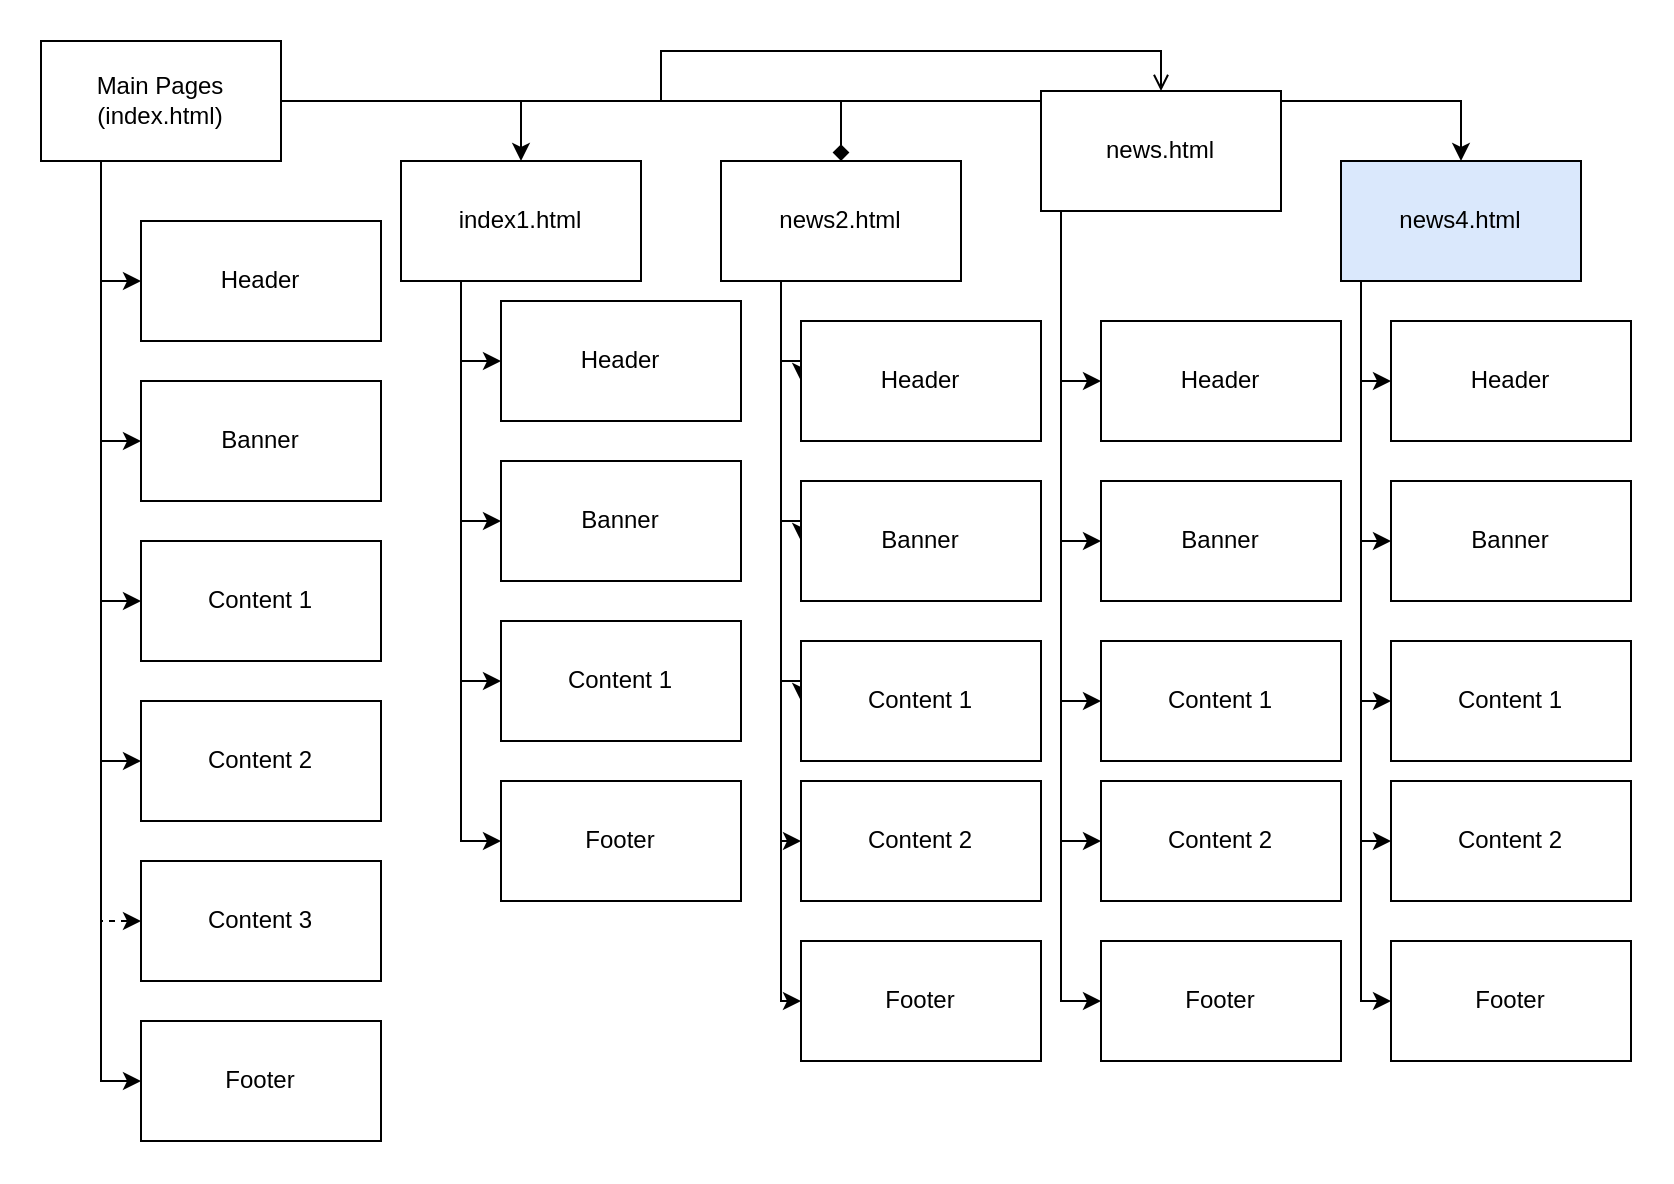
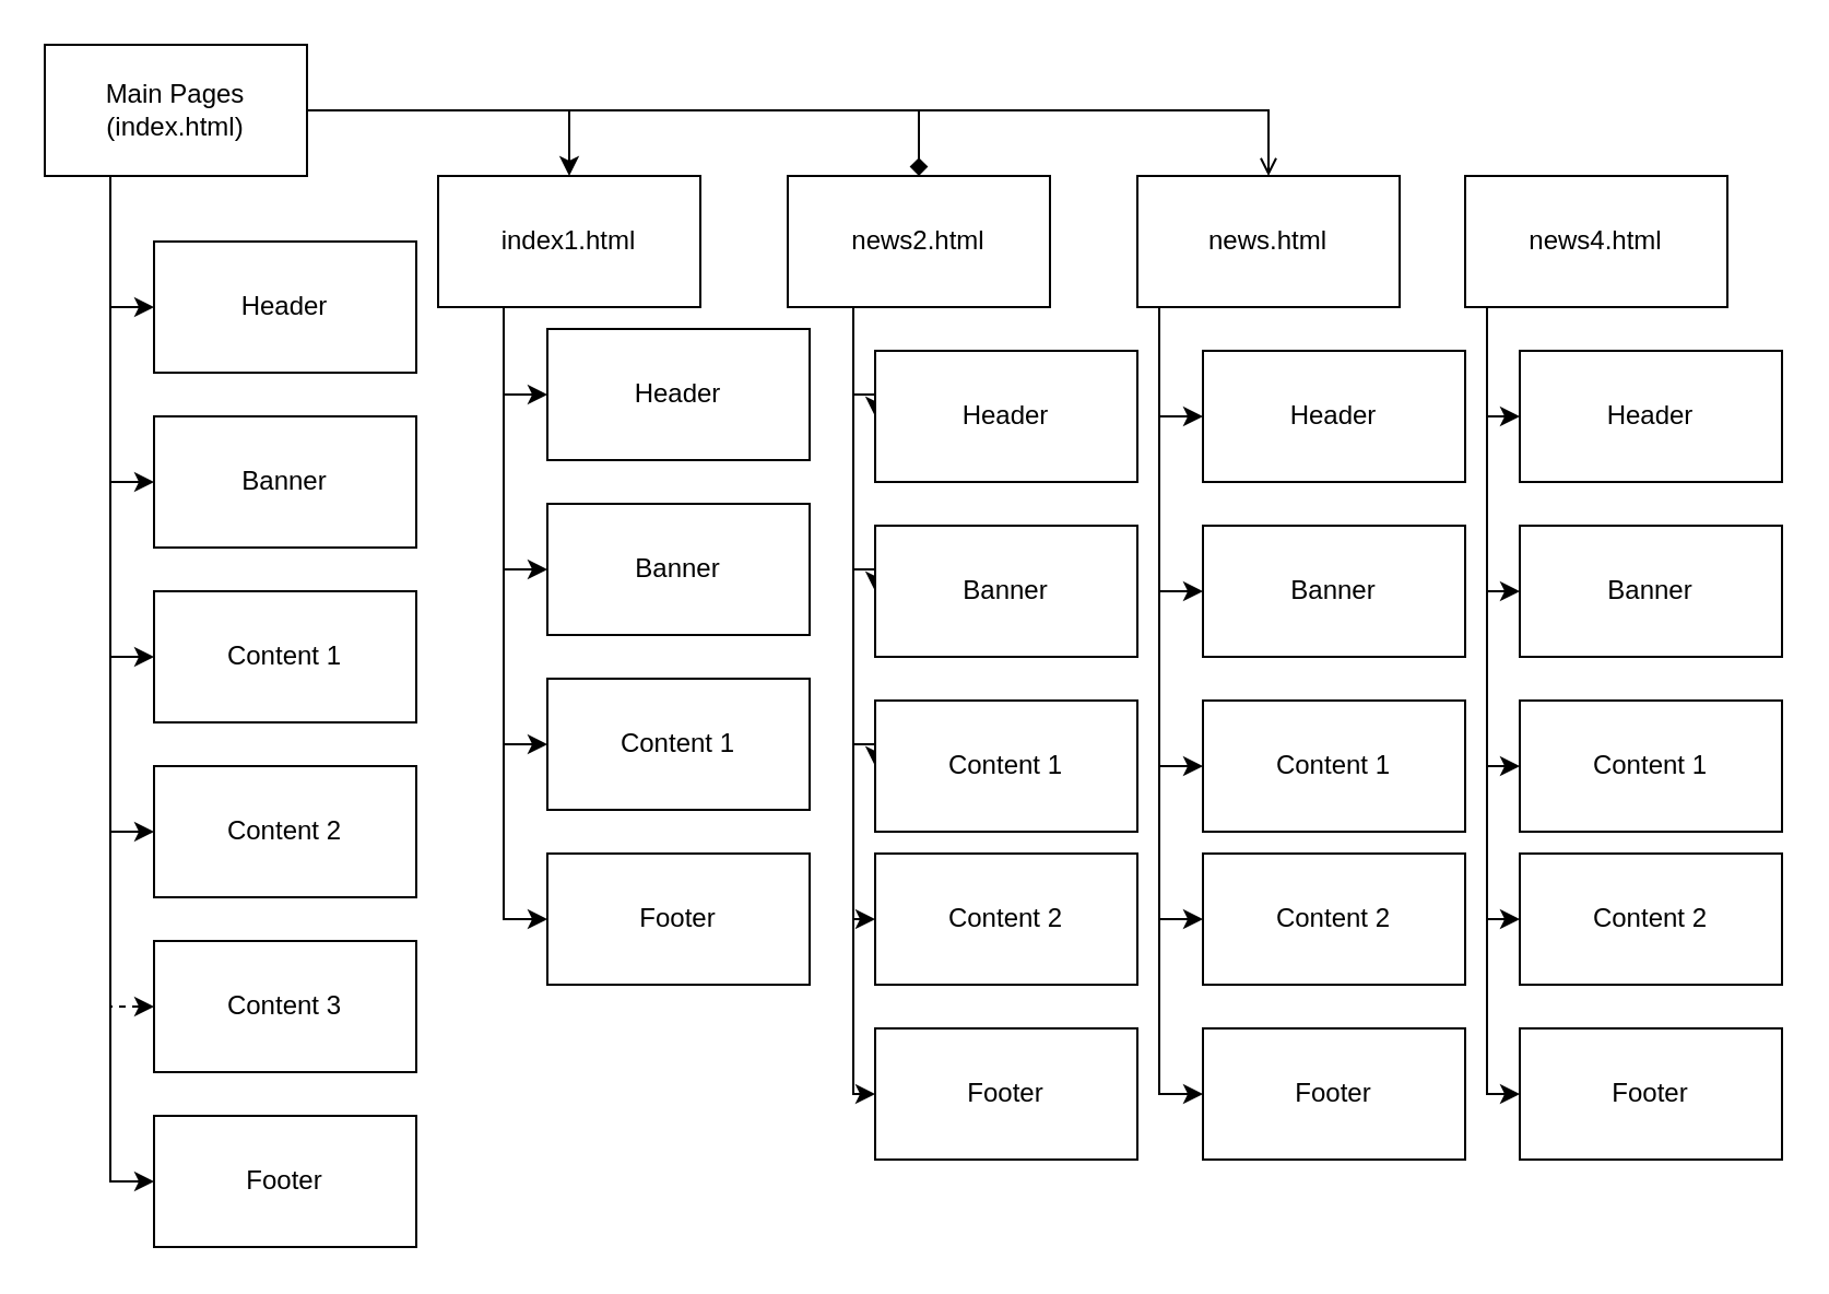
  <mxCell id="0" />
  <mxCell id="1" parent="0" />
  <mxCell id="2" style="edgeStyle=orthogonalEdgeStyle;rounded=0;orthogonalLoop=1;jettySize=auto;html=1;entryX=0;entryY=0.5;entryDx=0;entryDy=0;exitX=0.25;exitY=1;exitDx=0;exitDy=0;" edge="1" parent="1" source="12" target="13"><mxGeometry relative="1" as="geometry" /></mxCell>
  <mxCell id="3" style="edgeStyle=orthogonalEdgeStyle;rounded=0;orthogonalLoop=1;jettySize=auto;html=1;entryX=0;entryY=0.5;entryDx=0;entryDy=0;exitX=0.25;exitY=1;exitDx=0;exitDy=0;" edge="1" parent="1" source="12" target="14"><mxGeometry relative="1" as="geometry"><mxPoint x="90" y="240" as="targetPoint" /></mxGeometry></mxCell>
  <mxCell id="4" style="edgeStyle=orthogonalEdgeStyle;rounded=0;orthogonalLoop=1;jettySize=auto;html=1;entryX=0;entryY=0.5;entryDx=0;entryDy=0;exitX=0.25;exitY=1;exitDx=0;exitDy=0;" edge="1" parent="1" source="12" target="15"><mxGeometry relative="1" as="geometry" /></mxCell>
  <mxCell id="5" style="edgeStyle=orthogonalEdgeStyle;rounded=0;orthogonalLoop=1;jettySize=auto;html=1;entryX=0;entryY=0.5;entryDx=0;entryDy=0;exitX=0.25;exitY=1;exitDx=0;exitDy=0;" edge="1" parent="1" source="12" target="16"><mxGeometry relative="1" as="geometry" /></mxCell>
  <mxCell id="6" style="edgeStyle=orthogonalEdgeStyle;rounded=0;orthogonalLoop=1;jettySize=auto;html=1;entryX=0;entryY=0.5;entryDx=0;entryDy=0;exitX=0.25;exitY=1;exitDx=0;exitDy=0;" edge="1" parent="1" source="12" target="17"><mxGeometry relative="1" as="geometry" /></mxCell>
  <mxCell id="7" style="edgeStyle=orthogonalEdgeStyle;rounded=0;orthogonalLoop=1;jettySize=auto;html=1;entryX=0;entryY=0.5;entryDx=0;entryDy=0;exitX=0.25;exitY=1;exitDx=0;exitDy=0;dashed=1;" edge="1" parent="1" source="12" target="18"><mxGeometry relative="1" as="geometry" /></mxCell>
  <mxCell id="8" style="edgeStyle=orthogonalEdgeStyle;rounded=0;orthogonalLoop=1;jettySize=auto;html=1;entryX=0.5;entryY=0;entryDx=0;entryDy=0;" edge="1" parent="1" source="12" target="19"><mxGeometry relative="1" as="geometry" /></mxCell>
  <mxCell id="9" style="edgeStyle=orthogonalEdgeStyle;rounded=0;orthogonalLoop=1;jettySize=auto;html=1;entryX=0.5;entryY=0;entryDx=0;entryDy=0;endArrow=diamond;" edge="1" parent="1" source="12" target="25"><mxGeometry relative="1" as="geometry" /></mxCell>
  <mxCell id="10" style="edgeStyle=orthogonalEdgeStyle;rounded=0;orthogonalLoop=1;jettySize=auto;html=1;entryX=0.5;entryY=0;entryDx=0;entryDy=0;endArrow=open;" edge="1" parent="1" source="12" target="31"><mxGeometry relative="1" as="geometry" /></mxCell>
- <mxCell id="11" style="edgeStyle=orthogonalEdgeStyle;rounded=0;orthogonalLoop=1;jettySize=auto;html=1;entryX=0.5;entryY=0;entryDx=0;entryDy=0;" edge="1" parent="1" source="12" target="37"><mxGeometry relative="1" as="geometry" /></mxCell>
  <mxCell id="12" value="Main Pages&lt;br&gt;(index.html)" style="rounded=0;whiteSpace=wrap;html=1;" vertex="1" parent="1"><mxGeometry x="20" y="20" width="120" height="60" as="geometry" /></mxCell>
  <mxCell id="13" value="Header" style="whiteSpace=wrap;html=1;" vertex="1" parent="1"><mxGeometry x="70" y="110" width="120" height="60" as="geometry" /></mxCell>
  <mxCell id="14" value="Banner" style="whiteSpace=wrap;html=1;" vertex="1" parent="1"><mxGeometry x="70" y="190" width="120" height="60" as="geometry" /></mxCell>
  <mxCell id="15" value="Content 1" style="whiteSpace=wrap;html=1;" vertex="1" parent="1"><mxGeometry x="70" y="270" width="120" height="60" as="geometry" /></mxCell>
  <mxCell id="16" value="Content 2" style="whiteSpace=wrap;html=1;" vertex="1" parent="1"><mxGeometry x="70" y="350" width="120" height="60" as="geometry" /></mxCell>
  <mxCell id="17" value="Footer" style="whiteSpace=wrap;html=1;" vertex="1" parent="1"><mxGeometry x="70" y="510" width="120" height="60" as="geometry" /></mxCell>
  <mxCell id="18" value="Content 3" style="whiteSpace=wrap;html=1;" vertex="1" parent="1"><mxGeometry x="70" y="430" width="120" height="60" as="geometry" /></mxCell>
  <mxCell id="19" value="index1.html" style="whiteSpace=wrap;html=1;" vertex="1" parent="1"><mxGeometry x="200" y="80" width="120" height="60" as="geometry" /></mxCell>
  <mxCell id="20" style="edgeStyle=orthogonalEdgeStyle;rounded=0;orthogonalLoop=1;jettySize=auto;html=1;entryX=0;entryY=0.5;entryDx=0;entryDy=0;" edge="1" parent="1" source="25" target="46"><mxGeometry relative="1" as="geometry"><Array as="points"><mxPoint x="390" y="180" /></Array></mxGeometry></mxCell>
  <mxCell id="21" style="edgeStyle=orthogonalEdgeStyle;rounded=0;orthogonalLoop=1;jettySize=auto;html=1;exitX=0.5;exitY=1;exitDx=0;exitDy=0;entryX=0;entryY=0.5;entryDx=0;entryDy=0;" edge="1" parent="1" source="25" target="47"><mxGeometry relative="1" as="geometry"><Array as="points"><mxPoint x="390" y="140" /><mxPoint x="390" y="260" /></Array></mxGeometry></mxCell>
  <mxCell id="22" style="edgeStyle=orthogonalEdgeStyle;rounded=0;orthogonalLoop=1;jettySize=auto;html=1;entryX=0;entryY=0.5;entryDx=0;entryDy=0;" edge="1" parent="1" source="25" target="48"><mxGeometry relative="1" as="geometry"><Array as="points"><mxPoint x="390" y="340" /></Array></mxGeometry></mxCell>
  <mxCell id="23" style="edgeStyle=orthogonalEdgeStyle;rounded=0;orthogonalLoop=1;jettySize=auto;html=1;entryX=0;entryY=0.5;entryDx=0;entryDy=0;" edge="1" parent="1" source="25" target="50"><mxGeometry relative="1" as="geometry"><Array as="points"><mxPoint x="390" y="420" /></Array></mxGeometry></mxCell>
  <mxCell id="24" style="edgeStyle=orthogonalEdgeStyle;rounded=0;orthogonalLoop=1;jettySize=auto;html=1;entryX=0;entryY=0.5;entryDx=0;entryDy=0;" edge="1" parent="1" source="25" target="49"><mxGeometry relative="1" as="geometry"><Array as="points"><mxPoint x="390" y="500" /></Array></mxGeometry></mxCell>
  <mxCell id="25" value="news2.html" style="whiteSpace=wrap;html=1;" vertex="1" parent="1"><mxGeometry x="360" y="80" width="120" height="60" as="geometry" /></mxCell>
  <mxCell id="26" style="edgeStyle=orthogonalEdgeStyle;rounded=0;orthogonalLoop=1;jettySize=auto;html=1;entryX=0;entryY=0.5;entryDx=0;entryDy=0;" edge="1" parent="1" source="31" target="51"><mxGeometry relative="1" as="geometry"><Array as="points"><mxPoint x="530" y="190" /></Array></mxGeometry></mxCell>
  <mxCell id="27" style="edgeStyle=orthogonalEdgeStyle;rounded=0;orthogonalLoop=1;jettySize=auto;html=1;entryX=0;entryY=0.5;entryDx=0;entryDy=0;" edge="1" parent="1" source="31" target="52"><mxGeometry relative="1" as="geometry"><Array as="points"><mxPoint x="530" y="270" /></Array></mxGeometry></mxCell>
  <mxCell id="28" style="edgeStyle=orthogonalEdgeStyle;rounded=0;orthogonalLoop=1;jettySize=auto;html=1;entryX=0;entryY=0.5;entryDx=0;entryDy=0;" edge="1" parent="1" source="31" target="53"><mxGeometry relative="1" as="geometry"><Array as="points"><mxPoint x="530" y="350" /></Array></mxGeometry></mxCell>
  <mxCell id="29" style="edgeStyle=orthogonalEdgeStyle;rounded=0;orthogonalLoop=1;jettySize=auto;html=1;entryX=0;entryY=0.5;entryDx=0;entryDy=0;" edge="1" parent="1" source="31" target="55"><mxGeometry relative="1" as="geometry"><Array as="points"><mxPoint x="530" y="420" /></Array></mxGeometry></mxCell>
  <mxCell id="30" style="edgeStyle=orthogonalEdgeStyle;rounded=0;orthogonalLoop=1;jettySize=auto;html=1;entryX=0;entryY=0.5;entryDx=0;entryDy=0;" edge="1" parent="1" source="31" target="54"><mxGeometry relative="1" as="geometry"><Array as="points"><mxPoint x="530" y="500" /></Array></mxGeometry></mxCell>
- <mxCell id="31" value="news.html" style="whiteSpace=wrap;html=1;" vertex="1" parent="1"><mxGeometry x="520" y="45" width="120" height="60" as="geometry" /></mxCell>
+ <mxCell id="31" value="news.html" style="whiteSpace=wrap;html=1;" vertex="1" parent="1"><mxGeometry x="520" y="80" width="120" height="60" as="geometry" /></mxCell>
  <mxCell id="32" style="edgeStyle=orthogonalEdgeStyle;rounded=0;orthogonalLoop=1;jettySize=auto;html=1;entryX=0;entryY=0.5;entryDx=0;entryDy=0;" edge="1" parent="1" source="37" target="56"><mxGeometry relative="1" as="geometry"><Array as="points"><mxPoint x="680" y="190" /></Array></mxGeometry></mxCell>
  <mxCell id="33" style="edgeStyle=orthogonalEdgeStyle;rounded=0;orthogonalLoop=1;jettySize=auto;html=1;entryX=0;entryY=0.5;entryDx=0;entryDy=0;" edge="1" parent="1" source="37" target="57"><mxGeometry relative="1" as="geometry"><Array as="points"><mxPoint x="680" y="270" /></Array></mxGeometry></mxCell>
  <mxCell id="34" style="edgeStyle=orthogonalEdgeStyle;rounded=0;orthogonalLoop=1;jettySize=auto;html=1;entryX=0;entryY=0.5;entryDx=0;entryDy=0;" edge="1" parent="1" source="37" target="58"><mxGeometry relative="1" as="geometry"><Array as="points"><mxPoint x="680" y="350" /></Array></mxGeometry></mxCell>
  <mxCell id="35" style="edgeStyle=orthogonalEdgeStyle;rounded=0;orthogonalLoop=1;jettySize=auto;html=1;entryX=0;entryY=0.5;entryDx=0;entryDy=0;" edge="1" parent="1" source="37" target="60"><mxGeometry relative="1" as="geometry"><Array as="points"><mxPoint x="680" y="420" /></Array></mxGeometry></mxCell>
  <mxCell id="36" style="edgeStyle=orthogonalEdgeStyle;rounded=0;orthogonalLoop=1;jettySize=auto;html=1;entryX=0;entryY=0.5;entryDx=0;entryDy=0;" edge="1" parent="1" source="37" target="59"><mxGeometry relative="1" as="geometry"><Array as="points"><mxPoint x="680" y="500" /></Array></mxGeometry></mxCell>
- <mxCell id="37" value="news4.html" style="whiteSpace=wrap;html=1;fillColor=#dae8fc;" vertex="1" parent="1"><mxGeometry x="670" y="80" width="120" height="60" as="geometry" /></mxCell>
+ <mxCell id="37" value="news4.html" style="whiteSpace=wrap;html=1;" vertex="1" parent="1"><mxGeometry x="670" y="80" width="120" height="60" as="geometry" /></mxCell>
  <mxCell id="38" style="edgeStyle=orthogonalEdgeStyle;rounded=0;orthogonalLoop=1;jettySize=auto;html=1;entryX=0;entryY=0.5;entryDx=0;entryDy=0;exitX=0.25;exitY=1;exitDx=0;exitDy=0;" edge="1" parent="1" target="42" source="19"><mxGeometry relative="1" as="geometry"><mxPoint x="490" y="160" as="sourcePoint" /><Array as="points"><mxPoint x="230" y="180" /></Array></mxGeometry></mxCell>
  <mxCell id="39" style="edgeStyle=orthogonalEdgeStyle;rounded=0;orthogonalLoop=1;jettySize=auto;html=1;entryX=0;entryY=0.5;entryDx=0;entryDy=0;exitX=0.25;exitY=1;exitDx=0;exitDy=0;" edge="1" parent="1" target="43" source="19"><mxGeometry relative="1" as="geometry"><mxPoint x="500" y="320" as="targetPoint" /><mxPoint x="490" y="160" as="sourcePoint" /><Array as="points"><mxPoint x="230" y="260" /></Array></mxGeometry></mxCell>
  <mxCell id="40" style="edgeStyle=orthogonalEdgeStyle;rounded=0;orthogonalLoop=1;jettySize=auto;html=1;entryX=0;entryY=0.5;entryDx=0;entryDy=0;exitX=0.25;exitY=1;exitDx=0;exitDy=0;" edge="1" parent="1" target="44" source="19"><mxGeometry relative="1" as="geometry"><mxPoint x="490" y="160" as="sourcePoint" /><Array as="points"><mxPoint x="230" y="340" /></Array></mxGeometry></mxCell>
  <mxCell id="41" style="edgeStyle=orthogonalEdgeStyle;rounded=0;orthogonalLoop=1;jettySize=auto;html=1;entryX=0;entryY=0.5;entryDx=0;entryDy=0;exitX=0.25;exitY=1;exitDx=0;exitDy=0;" edge="1" parent="1" target="45" source="19"><mxGeometry relative="1" as="geometry"><mxPoint x="490" y="160" as="sourcePoint" /></mxGeometry></mxCell>
  <mxCell id="42" value="Header" style="whiteSpace=wrap;html=1;" vertex="1" parent="1"><mxGeometry x="250" y="150" width="120" height="60" as="geometry" /></mxCell>
  <mxCell id="43" value="Banner" style="whiteSpace=wrap;html=1;" vertex="1" parent="1"><mxGeometry x="250" y="230" width="120" height="60" as="geometry" /></mxCell>
  <mxCell id="44" value="Content 1" style="whiteSpace=wrap;html=1;" vertex="1" parent="1"><mxGeometry x="250" y="310" width="120" height="60" as="geometry" /></mxCell>
  <mxCell id="45" value="Footer" style="whiteSpace=wrap;html=1;" vertex="1" parent="1"><mxGeometry x="250" y="390" width="120" height="60" as="geometry" /></mxCell>
  <mxCell id="46" value="Header" style="whiteSpace=wrap;html=1;" vertex="1" parent="1"><mxGeometry x="400" y="160" width="120" height="60" as="geometry" /></mxCell>
  <mxCell id="47" value="Banner" style="whiteSpace=wrap;html=1;" vertex="1" parent="1"><mxGeometry x="400" y="240" width="120" height="60" as="geometry" /></mxCell>
  <mxCell id="48" value="Content 1" style="whiteSpace=wrap;html=1;" vertex="1" parent="1"><mxGeometry x="400" y="320" width="120" height="60" as="geometry" /></mxCell>
  <mxCell id="49" value="Footer" style="whiteSpace=wrap;html=1;" vertex="1" parent="1"><mxGeometry x="400" y="470" width="120" height="60" as="geometry" /></mxCell>
  <mxCell id="50" value="Content 2" style="whiteSpace=wrap;html=1;" vertex="1" parent="1"><mxGeometry x="400" y="390" width="120" height="60" as="geometry" /></mxCell>
  <mxCell id="51" value="Header" style="whiteSpace=wrap;html=1;" vertex="1" parent="1"><mxGeometry x="550" y="160" width="120" height="60" as="geometry" /></mxCell>
  <mxCell id="52" value="Banner" style="whiteSpace=wrap;html=1;" vertex="1" parent="1"><mxGeometry x="550" y="240" width="120" height="60" as="geometry" /></mxCell>
  <mxCell id="53" value="Content 1" style="whiteSpace=wrap;html=1;" vertex="1" parent="1"><mxGeometry x="550" y="320" width="120" height="60" as="geometry" /></mxCell>
  <mxCell id="54" value="Footer" style="whiteSpace=wrap;html=1;" vertex="1" parent="1"><mxGeometry x="550" y="470" width="120" height="60" as="geometry" /></mxCell>
  <mxCell id="55" value="Content 2" style="whiteSpace=wrap;html=1;" vertex="1" parent="1"><mxGeometry x="550" y="390" width="120" height="60" as="geometry" /></mxCell>
  <mxCell id="56" value="Header" style="whiteSpace=wrap;html=1;" vertex="1" parent="1"><mxGeometry x="695" y="160" width="120" height="60" as="geometry" /></mxCell>
  <mxCell id="57" value="Banner" style="whiteSpace=wrap;html=1;" vertex="1" parent="1"><mxGeometry x="695" y="240" width="120" height="60" as="geometry" /></mxCell>
  <mxCell id="58" value="Content 1" style="whiteSpace=wrap;html=1;" vertex="1" parent="1"><mxGeometry x="695" y="320" width="120" height="60" as="geometry" /></mxCell>
  <mxCell id="59" value="Footer" style="whiteSpace=wrap;html=1;" vertex="1" parent="1"><mxGeometry x="695" y="470" width="120" height="60" as="geometry" /></mxCell>
  <mxCell id="60" value="Content 2" style="whiteSpace=wrap;html=1;" vertex="1" parent="1"><mxGeometry x="695" y="390" width="120" height="60" as="geometry" /></mxCell>
